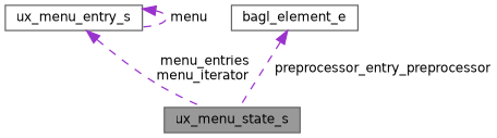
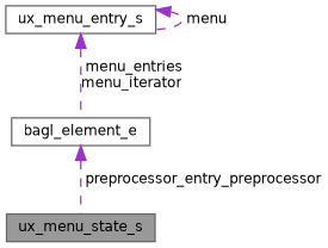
  digraph {
    node [color=gray40 fillcolor=white fontname=Helvetica fontsize=10 shape=box style=filled]
    edge [color=darkorchid3 dir=back fontname=Helvetica fontsize=10 labelfontname=Helvetica labelfontsize=10 style=dashed]
    n1 [fillcolor=grey60 fontcolor=black height=0.2 label=ux_menu_state_s width=0.4]
    n2 [height=0.2 label=ux_menu_entry_s width=0.4]
    n3 [height=0.2 label=bagl_element_e width=0.4]
-   n2 -> n1 [label=" menu_entries\nmenu_iterator"]
+   n2 -> n3 [label=" menu_entries\nmenu_iterator"]
    n2 -> n2 [label=" menu"]
    n3 -> n1 [label=" preprocessor_entry_preprocessor"]
  }
